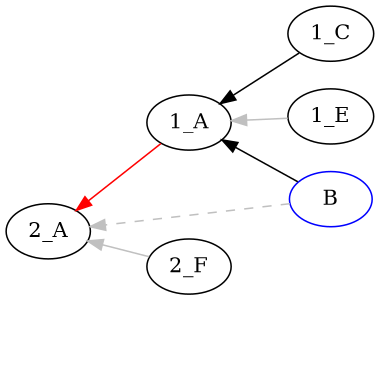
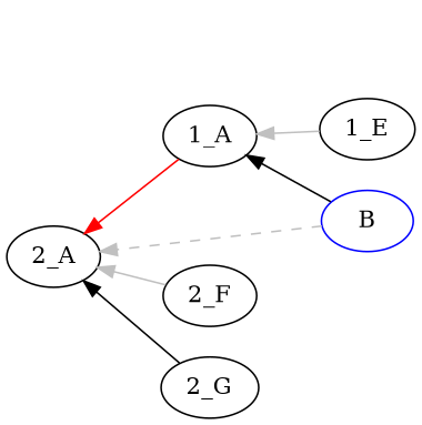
  digraph {
    rankdir=RL
    edge [color=black style=filled]
    B [color=blue]
    "1_A"
    "2_A"
-   "1_C"
    "1_E"
    "2_F"
+   "2_G"
    B -> "1_A"
    B -> "2_A" [color=grey style=dashed]
    "1_A" -> "2_A" [color=red]
-   "1_C" -> "1_A"
    "1_E" -> "1_A" [color=grey]
    "2_F" -> "2_A" [color=grey]
+   "2_G" -> "2_A"
  }
